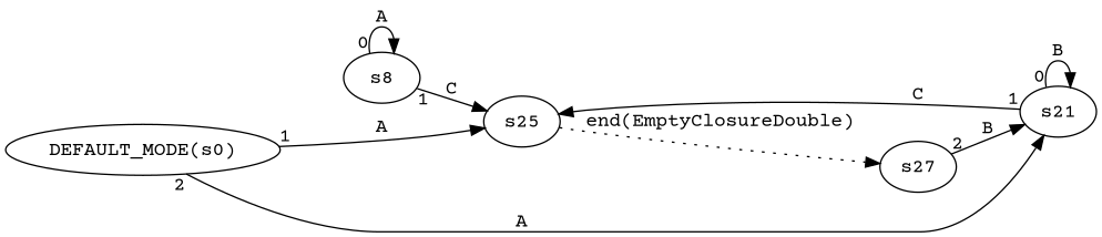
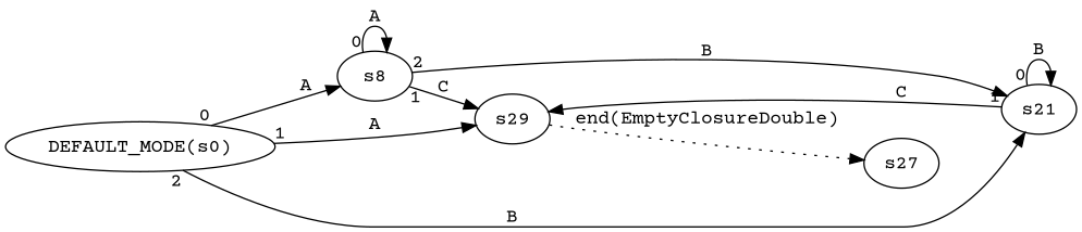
  digraph {
    fontname="Courier Prime"
    rankdir=LR
    node [fontname="Courier Prime"]
    edge [fontname="Courier Prime" taillabel=0]
    "DEFAULT_MODE(s0)"
    s8
-   s25
+   s25 [label=s29]
    s21
    s27
+   "DEFAULT_MODE(s0)" -> s8 [label=A]
    "DEFAULT_MODE(s0)" -> s25 [label=A taillabel=1]
-   "DEFAULT_MODE(s0)" -> s21 [label=A taillabel=2]
+   "DEFAULT_MODE(s0)" -> s21 [label=B taillabel=2]
    s8 -> s8 [label=A]
    s8 -> s25 [label=C taillabel=1]
-   s27 -> s21 [label=B taillabel=2]
+   s8 -> s21 [label=B taillabel=2]
    s25 -> s27 [label="end(EmptyClosureDouble)" style=dotted taillabel=""]
    s21 -> s25 [label=C taillabel=1]
    s21 -> s21 [label=B]
  }
